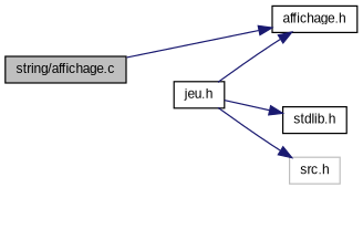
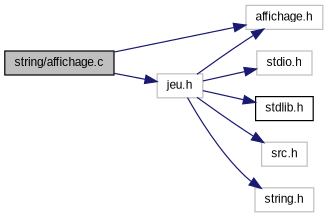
  digraph {
    fontname="Liberation Sans"
    rankdir=LR
    node [color=black fillcolor=white fontname="Liberation Sans" fontsize=10 shape=record style=filled]
    edge [color=midnightblue fontname="Liberation Sans" fontsize=10 labelfontname=Helvetica labelfontsize=10 style=solid]
    n1 [fillcolor=grey75 fontcolor=black height=0.2 label="string/affichage.c" width=0.4]
-   n2 [height=0.2 label="affichage.h" width=0.4]
-   n3 [height=0.2 label="jeu.h" width=0.4]
+   n2 [color=grey75 height=0.2 label="affichage.h" width=0.4]
+   n3 [color=grey75 height=0.2 label="jeu.h" width=0.4]
+   n4 [color=grey75 height=0.2 label="stdio.h" width=0.4]
    n5 [height=0.2 label="stdlib.h" width=0.4]
    n6 [color=grey75 height=0.2 label="src.h" width=0.4]
+   n7 [color=grey75 height=0.2 label="string.h" width=0.4]
    n1 -> n2
+   n1 -> n3
    n3 -> n2
+   n3 -> n4
    n3 -> n5
    n3 -> n6
+   n3 -> n7
  }
